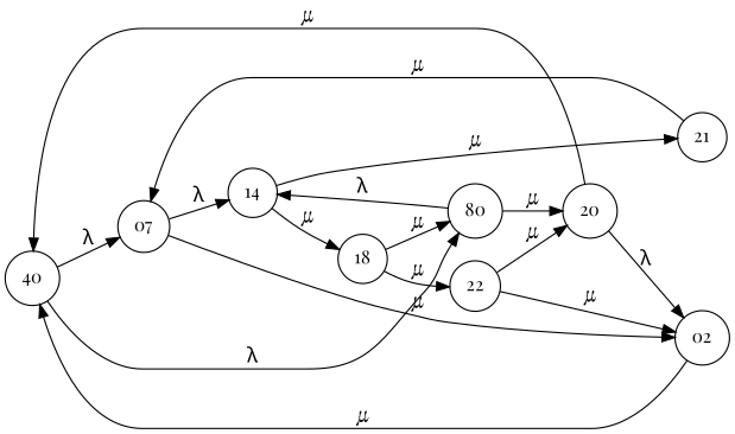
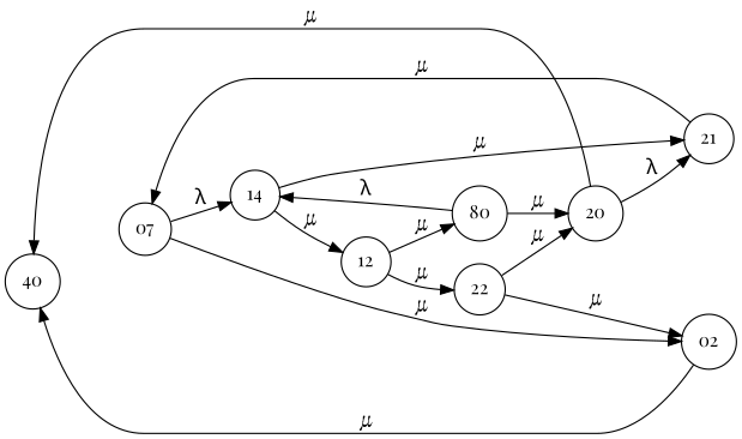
  digraph {
    fontname="Playfair Display"
    rankdir=LR
    node [fontname="Playfair Display" shape=circle]
    edge [fontname="Playfair Display" fontsize=16]
    n1 [label=40]
    n2 [label=07]
    n3 [label=80]
    n4 [label=14]
    02
    20
-   12 [label=18]
+   12
    21
    22
-   n1 -> n2 [label="&lambda;"]
-   n1 -> n3 [label="&lambda;"]
    n2 -> n4 [label="&lambda;"]
    n2 -> 02 [label="&mu;"]
    n3 -> n4 [label="&lambda;"]
    n3 -> 20 [label="&mu;"]
    n4 -> 12 [label="&mu;"]
    n4 -> 21 [label="&mu;"]
    02 -> n1 [label="&mu;"]
    20 -> n1 [label="&mu;"]
-   20 -> 02 [label="&lambda;"]
+   20 -> 21 [label="&lambda;"]
    12 -> n3 [label="&mu;"]
    12 -> 22 [label="&mu;"]
    21 -> n2 [label="&mu;"]
    22 -> 02 [label="&mu;"]
    22 -> 20 [label="&mu;"]
  }
